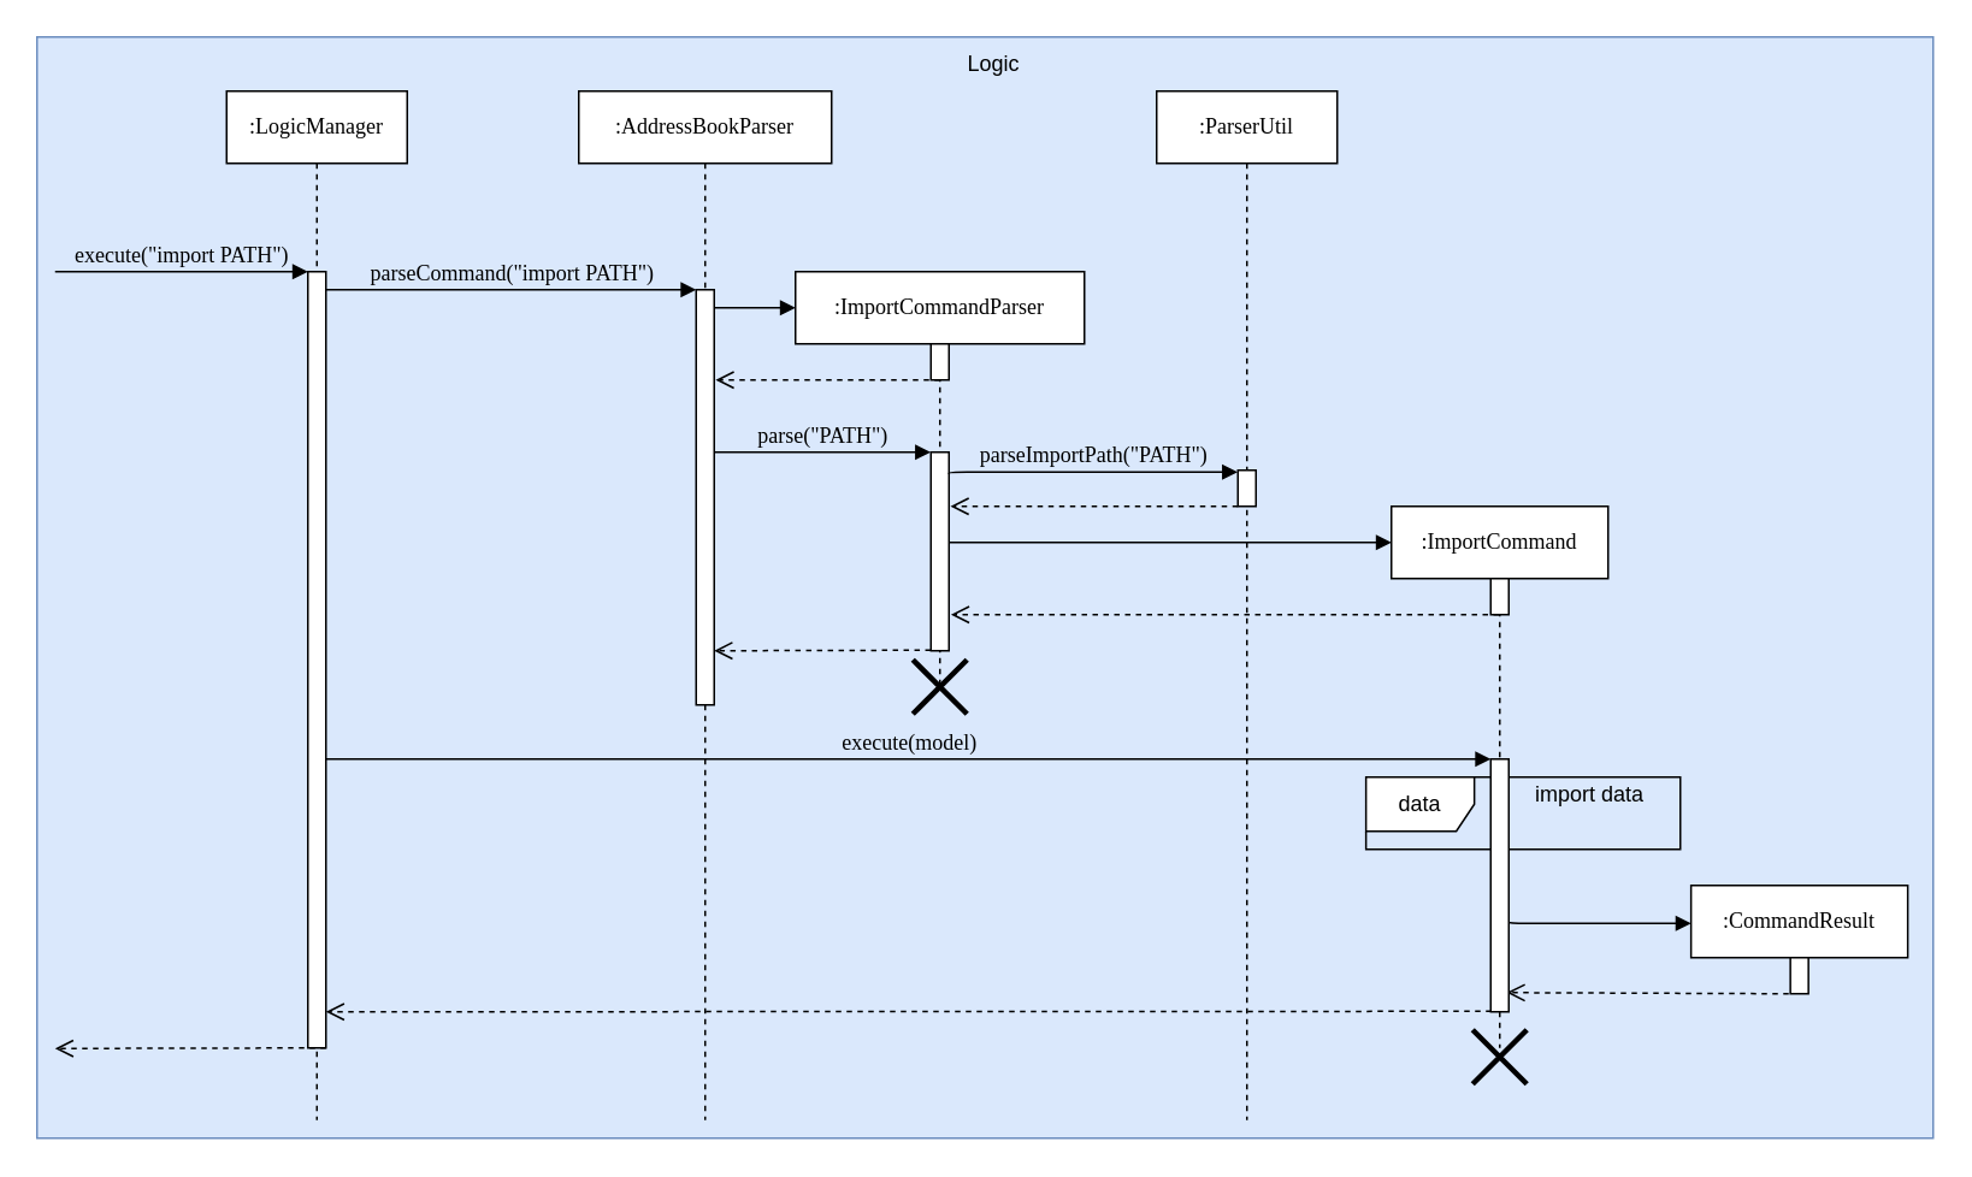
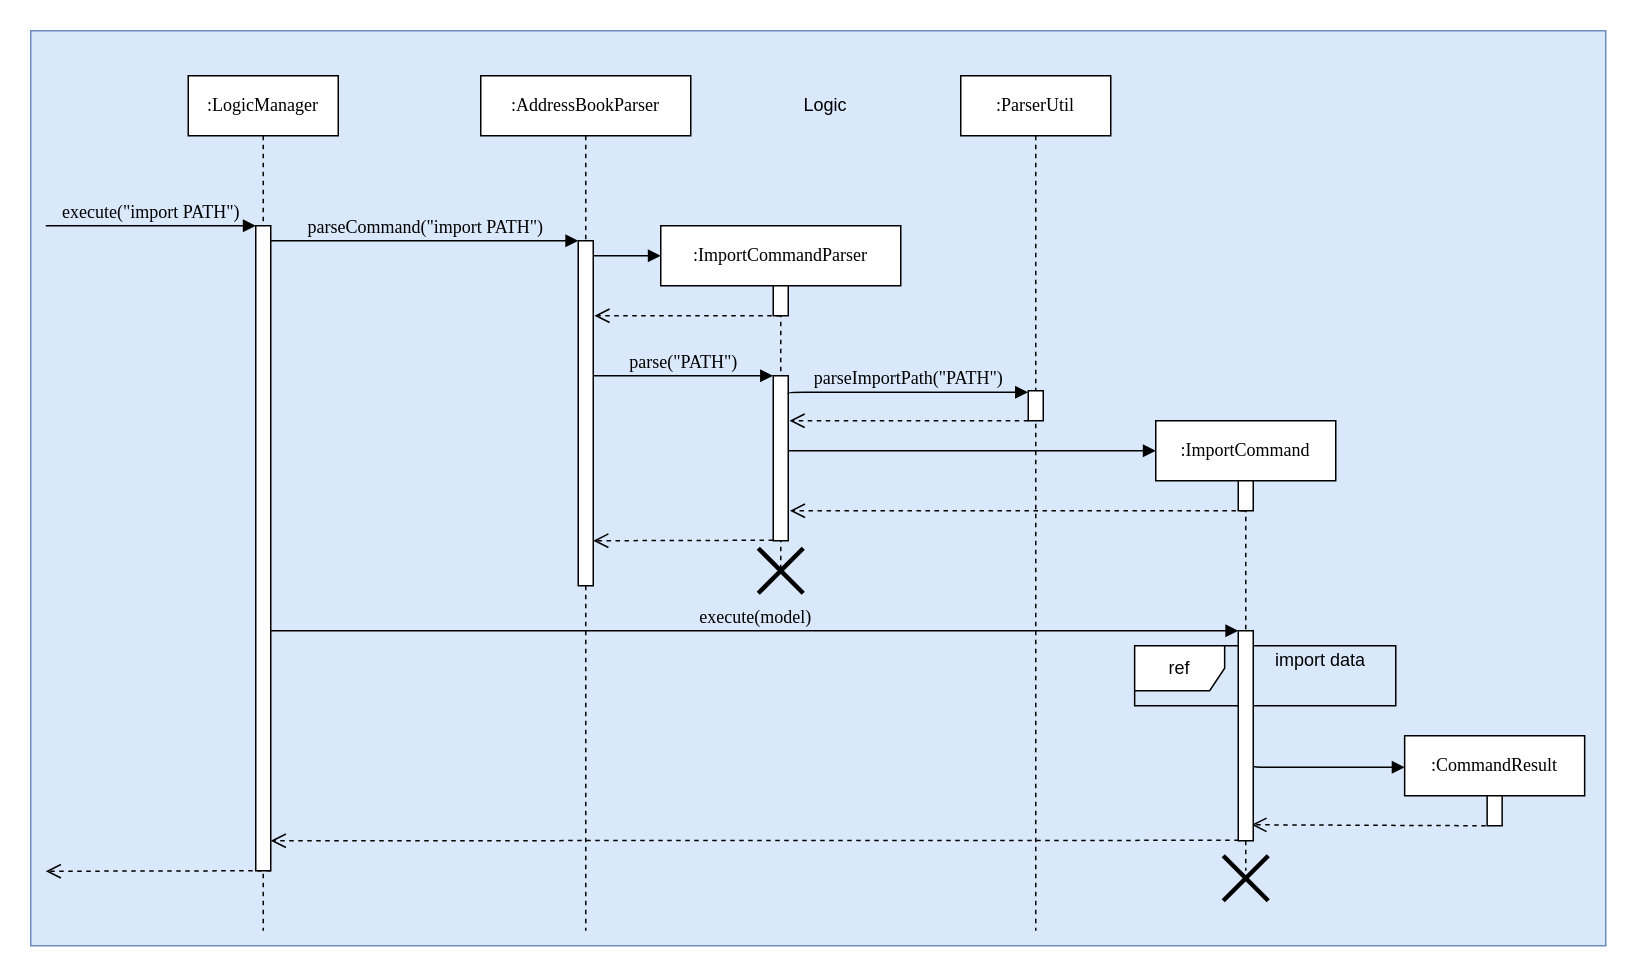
  <mxCell id="0" />
  <mxCell id="1" parent="0" />
  <mxCell id="2" value="" style="rounded=0;whiteSpace=wrap;html=1;glass=0;fillColor=#dae8fc;strokeColor=#6c8ebf;" parent="1" vertex="1"><mxGeometry x="20" y="20" width="1050" height="610" as="geometry" /></mxCell>
  <mxCell id="3" value=":AddressBookParser" style="shape=umlLifeline;perimeter=lifelinePerimeter;whiteSpace=wrap;html=1;container=1;collapsible=0;recursiveResize=0;outlineConnect=0;rounded=0;shadow=0;comic=0;labelBackgroundColor=none;strokeWidth=1;fontFamily=Verdana;fontSize=12;align=center;" parent="1" vertex="1"><mxGeometry x="320" y="50" width="140" height="570" as="geometry" /></mxCell>
  <mxCell id="4" value="" style="html=1;points=[];perimeter=orthogonalPerimeter;rounded=0;shadow=0;comic=0;labelBackgroundColor=none;strokeWidth=1;fontFamily=Verdana;fontSize=12;align=center;" parent="3" vertex="1"><mxGeometry x="65" y="110" width="10" height="230" as="geometry" /></mxCell>
  <mxCell id="5" value=":ImportCommandParser" style="shape=umlLifeline;perimeter=lifelinePerimeter;whiteSpace=wrap;html=1;container=0;collapsible=0;recursiveResize=0;outlineConnect=0;rounded=0;shadow=0;comic=0;labelBackgroundColor=none;strokeWidth=1;fontFamily=Verdana;fontSize=12;align=center;glass=0;" parent="1" vertex="1"><mxGeometry x="440" y="150" width="160" height="230" as="geometry" /></mxCell>
  <mxCell id="6" value=":ParserUtil" style="shape=umlLifeline;perimeter=lifelinePerimeter;whiteSpace=wrap;html=1;container=1;collapsible=0;recursiveResize=0;outlineConnect=0;rounded=0;shadow=0;comic=0;labelBackgroundColor=none;strokeWidth=1;fontFamily=Verdana;fontSize=12;align=center;" parent="1" vertex="1"><mxGeometry x="640" y="50" width="100" height="570" as="geometry" /></mxCell>
  <mxCell id="7" value=":ImportCommand" style="shape=umlLifeline;perimeter=lifelinePerimeter;whiteSpace=wrap;html=1;container=1;collapsible=0;recursiveResize=0;outlineConnect=0;rounded=0;shadow=0;comic=0;labelBackgroundColor=none;strokeWidth=1;fontFamily=Verdana;fontSize=12;align=center;" parent="1" vertex="1"><mxGeometry x="770" y="280" width="120" height="300" as="geometry" /></mxCell>
  <mxCell id="8" value="" style="html=1;points=[];perimeter=orthogonalPerimeter;rounded=0;shadow=0;comic=0;labelBackgroundColor=none;strokeWidth=1;fontFamily=Verdana;fontSize=12;align=center;" parent="7" vertex="1"><mxGeometry x="55" y="40" width="10" height="20" as="geometry" /></mxCell>
  <mxCell id="9" value="" style="shape=umlDestroy;whiteSpace=wrap;html=1;strokeWidth=3;rounded=0;glass=0;" parent="7" vertex="1"><mxGeometry x="45" y="290" width="30" height="30" as="geometry" /></mxCell>
  <mxCell id="10" value=":LogicManager" style="shape=umlLifeline;perimeter=lifelinePerimeter;whiteSpace=wrap;html=1;container=1;collapsible=0;recursiveResize=0;outlineConnect=0;rounded=0;shadow=0;comic=0;labelBackgroundColor=none;strokeWidth=1;fontFamily=Verdana;fontSize=12;align=center;" parent="1" vertex="1"><mxGeometry x="125" y="50" width="100" height="570" as="geometry" /></mxCell>
  <mxCell id="11" value="" style="html=1;points=[];perimeter=orthogonalPerimeter;rounded=0;shadow=0;comic=0;labelBackgroundColor=none;strokeWidth=1;fontFamily=Verdana;fontSize=12;align=center;" parent="10" vertex="1"><mxGeometry x="45" y="100" width="10" height="430" as="geometry" /></mxCell>
  <mxCell id="12" value="execute(&quot;import PATH&quot;)" style="html=1;verticalAlign=bottom;endArrow=block;entryX=0;entryY=0;labelBackgroundColor=none;fontFamily=Verdana;fontSize=12;edgeStyle=elbowEdgeStyle;elbow=vertical;" parent="10" edge="1"><mxGeometry relative="1" as="geometry"><mxPoint x="-95" y="100" as="sourcePoint" /><mxPoint x="45" y="99.43" as="targetPoint" /></mxGeometry></mxCell>
  <mxCell id="13" value="" style="html=1;verticalAlign=bottom;endArrow=open;dashed=1;endSize=8;labelBackgroundColor=none;fontFamily=Verdana;fontSize=12;edgeStyle=elbowEdgeStyle;elbow=vertical;exitX=-0.013;exitY=0.997;exitDx=0;exitDy=0;exitPerimeter=0;" parent="10" edge="1"><mxGeometry x="-0.129" y="-10" relative="1" as="geometry"><mxPoint x="-95" y="530" as="targetPoint" /><Array as="points"><mxPoint x="30.13" y="530.33" /><mxPoint x="-69.87" y="520.33" /><mxPoint x="-9.87" y="520.33" /></Array><mxPoint x="55.0" y="530" as="sourcePoint" /><mxPoint as="offset" /></mxGeometry></mxCell>
  <mxCell id="14" value="" style="html=1;points=[];perimeter=orthogonalPerimeter;rounded=0;shadow=0;comic=0;labelBackgroundColor=none;strokeWidth=1;fontFamily=Verdana;fontSize=12;align=center;" parent="1" vertex="1"><mxGeometry x="685" y="260" width="10" height="20" as="geometry" /></mxCell>
  <mxCell id="15" value="execute(model)" style="html=1;verticalAlign=bottom;endArrow=block;entryX=0;entryY=0;labelBackgroundColor=none;fontFamily=Verdana;fontSize=12;" parent="1" source="11" target="36" edge="1"><mxGeometry relative="1" as="geometry"><mxPoint x="610" y="390" as="sourcePoint" /><Array as="points"><mxPoint x="540" y="420" /></Array></mxGeometry></mxCell>
  <mxCell id="16" value="parseCommand(&quot;import PATH&quot;)" style="html=1;verticalAlign=bottom;endArrow=block;entryX=0;entryY=0;labelBackgroundColor=none;fontFamily=Verdana;fontSize=12;edgeStyle=elbowEdgeStyle;elbow=vertical;" parent="1" source="11" target="4" edge="1"><mxGeometry relative="1" as="geometry"><mxPoint x="320" y="160" as="sourcePoint" /><Array as="points"><mxPoint x="290" y="160" /></Array></mxGeometry></mxCell>
  <mxCell id="17" value="" style="html=1;verticalAlign=bottom;endArrow=block;labelBackgroundColor=none;fontFamily=Verdana;fontSize=12;edgeStyle=elbowEdgeStyle;elbow=vertical;" parent="1" source="4" edge="1"><mxGeometry relative="1" as="geometry"><mxPoint x="470" y="170" as="sourcePoint" /><mxPoint x="440" y="170" as="targetPoint" /></mxGeometry></mxCell>
  <mxCell id="18" value="" style="html=1;points=[];perimeter=orthogonalPerimeter;rounded=0;shadow=0;comic=0;labelBackgroundColor=none;strokeWidth=1;fontFamily=Verdana;fontSize=12;align=center;" parent="1" vertex="1"><mxGeometry x="515" y="190" width="10" height="20" as="geometry" /></mxCell>
  <mxCell id="19" value="" style="html=1;verticalAlign=bottom;endArrow=open;dashed=1;endSize=8;labelBackgroundColor=none;fontFamily=Verdana;fontSize=12;edgeStyle=elbowEdgeStyle;elbow=vertical;entryX=1.078;entryY=0.221;entryDx=0;entryDy=0;entryPerimeter=0;" parent="1" target="4" edge="1"><mxGeometry x="-0.129" y="-10" relative="1" as="geometry"><mxPoint x="400" y="210" as="targetPoint" /><Array as="points"><mxPoint x="445" y="210" /></Array><mxPoint x="520" y="210" as="sourcePoint" /><mxPoint as="offset" /></mxGeometry></mxCell>
  <mxCell id="20" value="" style="html=1;points=[];perimeter=orthogonalPerimeter;rounded=0;shadow=0;comic=0;labelBackgroundColor=none;strokeWidth=1;fontFamily=Verdana;fontSize=12;align=center;" parent="1" vertex="1"><mxGeometry x="515" y="250" width="10" height="110" as="geometry" /></mxCell>
  <mxCell id="21" value="parseImportPath(&quot;PATH&quot;)" style="html=1;verticalAlign=bottom;endArrow=block;labelBackgroundColor=none;fontFamily=Verdana;fontSize=12;edgeStyle=elbowEdgeStyle;elbow=vertical;entryX=-0.017;entryY=0.005;entryDx=0;entryDy=0;entryPerimeter=0;exitX=1.007;exitY=0.111;exitDx=0;exitDy=0;exitPerimeter=0;" parent="1" source="20" target="14" edge="1"><mxGeometry relative="1" as="geometry"><mxPoint x="530" y="260" as="sourcePoint" /><mxPoint x="680" y="261" as="targetPoint" /></mxGeometry></mxCell>
  <mxCell id="22" value="" style="html=1;verticalAlign=bottom;endArrow=open;dashed=1;endSize=8;labelBackgroundColor=none;fontFamily=Verdana;fontSize=12;edgeStyle=elbowEdgeStyle;elbow=vertical;entryX=1.083;entryY=0.276;entryDx=0;entryDy=0;entryPerimeter=0;" parent="1" source="14" target="20" edge="1"><mxGeometry x="-0.129" y="-10" relative="1" as="geometry"><mxPoint x="530" y="280.38" as="targetPoint" /><Array as="points"><mxPoint x="540" y="280" /><mxPoint x="550" y="280" /><mxPoint x="520" y="280" /><mxPoint x="580.8" y="280" /></Array><mxPoint x="655.8" y="280" as="sourcePoint" /><mxPoint as="offset" /></mxGeometry></mxCell>
  <mxCell id="23" value="" style="html=1;verticalAlign=bottom;endArrow=block;labelBackgroundColor=none;fontFamily=Verdana;fontSize=12;edgeStyle=elbowEdgeStyle;elbow=vertical;" parent="1" edge="1"><mxGeometry relative="1" as="geometry"><mxPoint x="525" y="300" as="sourcePoint" /><mxPoint x="770" y="300" as="targetPoint" /><Array as="points"><mxPoint x="760" y="300" /></Array></mxGeometry></mxCell>
  <mxCell id="24" value="parse(&quot;PATH&quot;)" style="html=1;verticalAlign=bottom;endArrow=block;labelBackgroundColor=none;fontFamily=Verdana;fontSize=12;edgeStyle=elbowEdgeStyle;elbow=vertical;entryX=-0.015;entryY=-0.001;entryDx=0;entryDy=0;entryPerimeter=0;" parent="1" target="20" edge="1"><mxGeometry relative="1" as="geometry"><mxPoint x="395" y="250" as="sourcePoint" /><mxPoint x="460" y="230.33" as="targetPoint" /><Array as="points"><mxPoint x="480" y="250" /></Array></mxGeometry></mxCell>
  <mxCell id="25" value="" style="html=1;verticalAlign=bottom;endArrow=open;dashed=1;endSize=8;labelBackgroundColor=none;fontFamily=Verdana;fontSize=12;edgeStyle=elbowEdgeStyle;elbow=vertical;entryX=1.11;entryY=0.815;entryDx=0;entryDy=0;entryPerimeter=0;" parent="1" source="7" target="20" edge="1"><mxGeometry x="-0.129" y="-10" relative="1" as="geometry"><mxPoint x="530" y="340" as="targetPoint" /><Array as="points"><mxPoint x="520" y="340" /><mxPoint x="538.33" y="329.67" /><mxPoint x="548.33" y="329.67" /><mxPoint x="518.33" y="329.67" /><mxPoint x="579.13" y="329.67" /></Array><mxPoint x="683.33" y="329.67" as="sourcePoint" /><mxPoint as="offset" /></mxGeometry></mxCell>
  <mxCell id="26" value="" style="html=1;verticalAlign=bottom;endArrow=open;dashed=1;endSize=8;labelBackgroundColor=none;fontFamily=Verdana;fontSize=12;edgeStyle=elbowEdgeStyle;elbow=vertical;exitX=-0.013;exitY=0.997;exitDx=0;exitDy=0;exitPerimeter=0;" parent="1" source="20" edge="1"><mxGeometry x="-0.129" y="-10" relative="1" as="geometry"><mxPoint x="395" y="360" as="targetPoint" /><Array as="points"><mxPoint x="490" y="360" /><mxPoint x="390" y="350" /><mxPoint x="450" y="350" /></Array><mxPoint x="510" y="360" as="sourcePoint" /><mxPoint as="offset" /></mxGeometry></mxCell>
  <mxCell id="27" value="" style="shape=umlDestroy;whiteSpace=wrap;html=1;strokeWidth=3;rounded=0;glass=0;" parent="1" vertex="1"><mxGeometry x="505" y="365" width="30" height="30" as="geometry" /></mxCell>
  <mxCell id="28" value="" style="html=1;verticalAlign=bottom;endArrow=open;dashed=1;endSize=8;exitX=0.033;exitY=0.998;rounded=0;exitDx=0;exitDy=0;exitPerimeter=0;" parent="1" source="36" edge="1"><mxGeometry relative="1" as="geometry"><mxPoint x="180" y="560" as="targetPoint" /><mxPoint x="695" y="1130.68" as="sourcePoint" /></mxGeometry></mxCell>
  <mxCell id="29" value=":CommandResult" style="shape=umlLifeline;perimeter=lifelinePerimeter;whiteSpace=wrap;html=1;container=1;collapsible=0;recursiveResize=0;outlineConnect=0;rounded=0;shadow=0;comic=0;labelBackgroundColor=none;strokeWidth=1;fontFamily=Verdana;fontSize=12;align=center;" parent="1" vertex="1"><mxGeometry x="935.93" y="490" width="120" height="60" as="geometry" /></mxCell>
  <mxCell id="30" value="" style="html=1;points=[];perimeter=orthogonalPerimeter;rounded=0;shadow=0;comic=0;labelBackgroundColor=none;strokeWidth=1;fontFamily=Verdana;fontSize=12;align=center;" parent="29" vertex="1"><mxGeometry x="55" y="40" width="10" height="20" as="geometry" /></mxCell>
  <mxCell id="31" value="" style="html=1;verticalAlign=bottom;endArrow=block;labelBackgroundColor=none;fontFamily=Verdana;fontSize=12;edgeStyle=elbowEdgeStyle;elbow=vertical;" parent="1" edge="1"><mxGeometry relative="1" as="geometry"><mxPoint x="835" y="510" as="sourcePoint" /><mxPoint x="935.93" y="511.18" as="targetPoint" /><Array as="points" /></mxGeometry></mxCell>
  <mxCell id="32" value="" style="html=1;verticalAlign=bottom;endArrow=open;dashed=1;endSize=8;rounded=0;entryX=0.88;entryY=0.924;entryDx=0;entryDy=0;entryPerimeter=0;" parent="1" target="36" edge="1"><mxGeometry relative="1" as="geometry"><mxPoint x="825" y="1168.53" as="targetPoint" /><mxPoint x="990" y="550" as="sourcePoint" /></mxGeometry></mxCell>
- <mxCell id="33" value="Logic" style="text;html=1;strokeColor=none;fillColor=none;align=center;verticalAlign=middle;whiteSpace=wrap;rounded=0;glass=0;" parent="1" vertex="1"><mxGeometry x="520" y="20" width="60" height="30" as="geometry" /></mxCell>
- <mxCell id="34" value="data" style="shape=umlFrame;whiteSpace=wrap;html=1;" vertex="1" parent="1"><mxGeometry x="755.93" y="430" width="174.07" height="40" as="geometry" /></mxCell>
+ <mxCell id="33" value="Logic" style="text;html=1;strokeColor=none;fillColor=none;align=center;verticalAlign=middle;whiteSpace=wrap;rounded=0;glass=0;" parent="1" vertex="1"><mxGeometry x="520" y="55" width="60" height="30" as="geometry" /></mxCell>
+ <mxCell id="34" value="ref" style="shape=umlFrame;whiteSpace=wrap;html=1;" vertex="1" parent="1"><mxGeometry x="755.93" y="430" width="174.07" height="40" as="geometry" /></mxCell>
  <mxCell id="35" value="import data" style="text;html=1;strokeColor=none;fillColor=none;align=center;verticalAlign=middle;whiteSpace=wrap;rounded=0;" vertex="1" parent="1"><mxGeometry x="835" y="430" width="90" height="20" as="geometry" /></mxCell>
  <mxCell id="36" value="" style="html=1;points=[];perimeter=orthogonalPerimeter;rounded=0;shadow=0;comic=0;labelBackgroundColor=none;strokeWidth=1;fontFamily=Verdana;fontSize=12;align=center;" parent="1" vertex="1"><mxGeometry x="825" y="420" width="10" height="140" as="geometry" /></mxCell>
